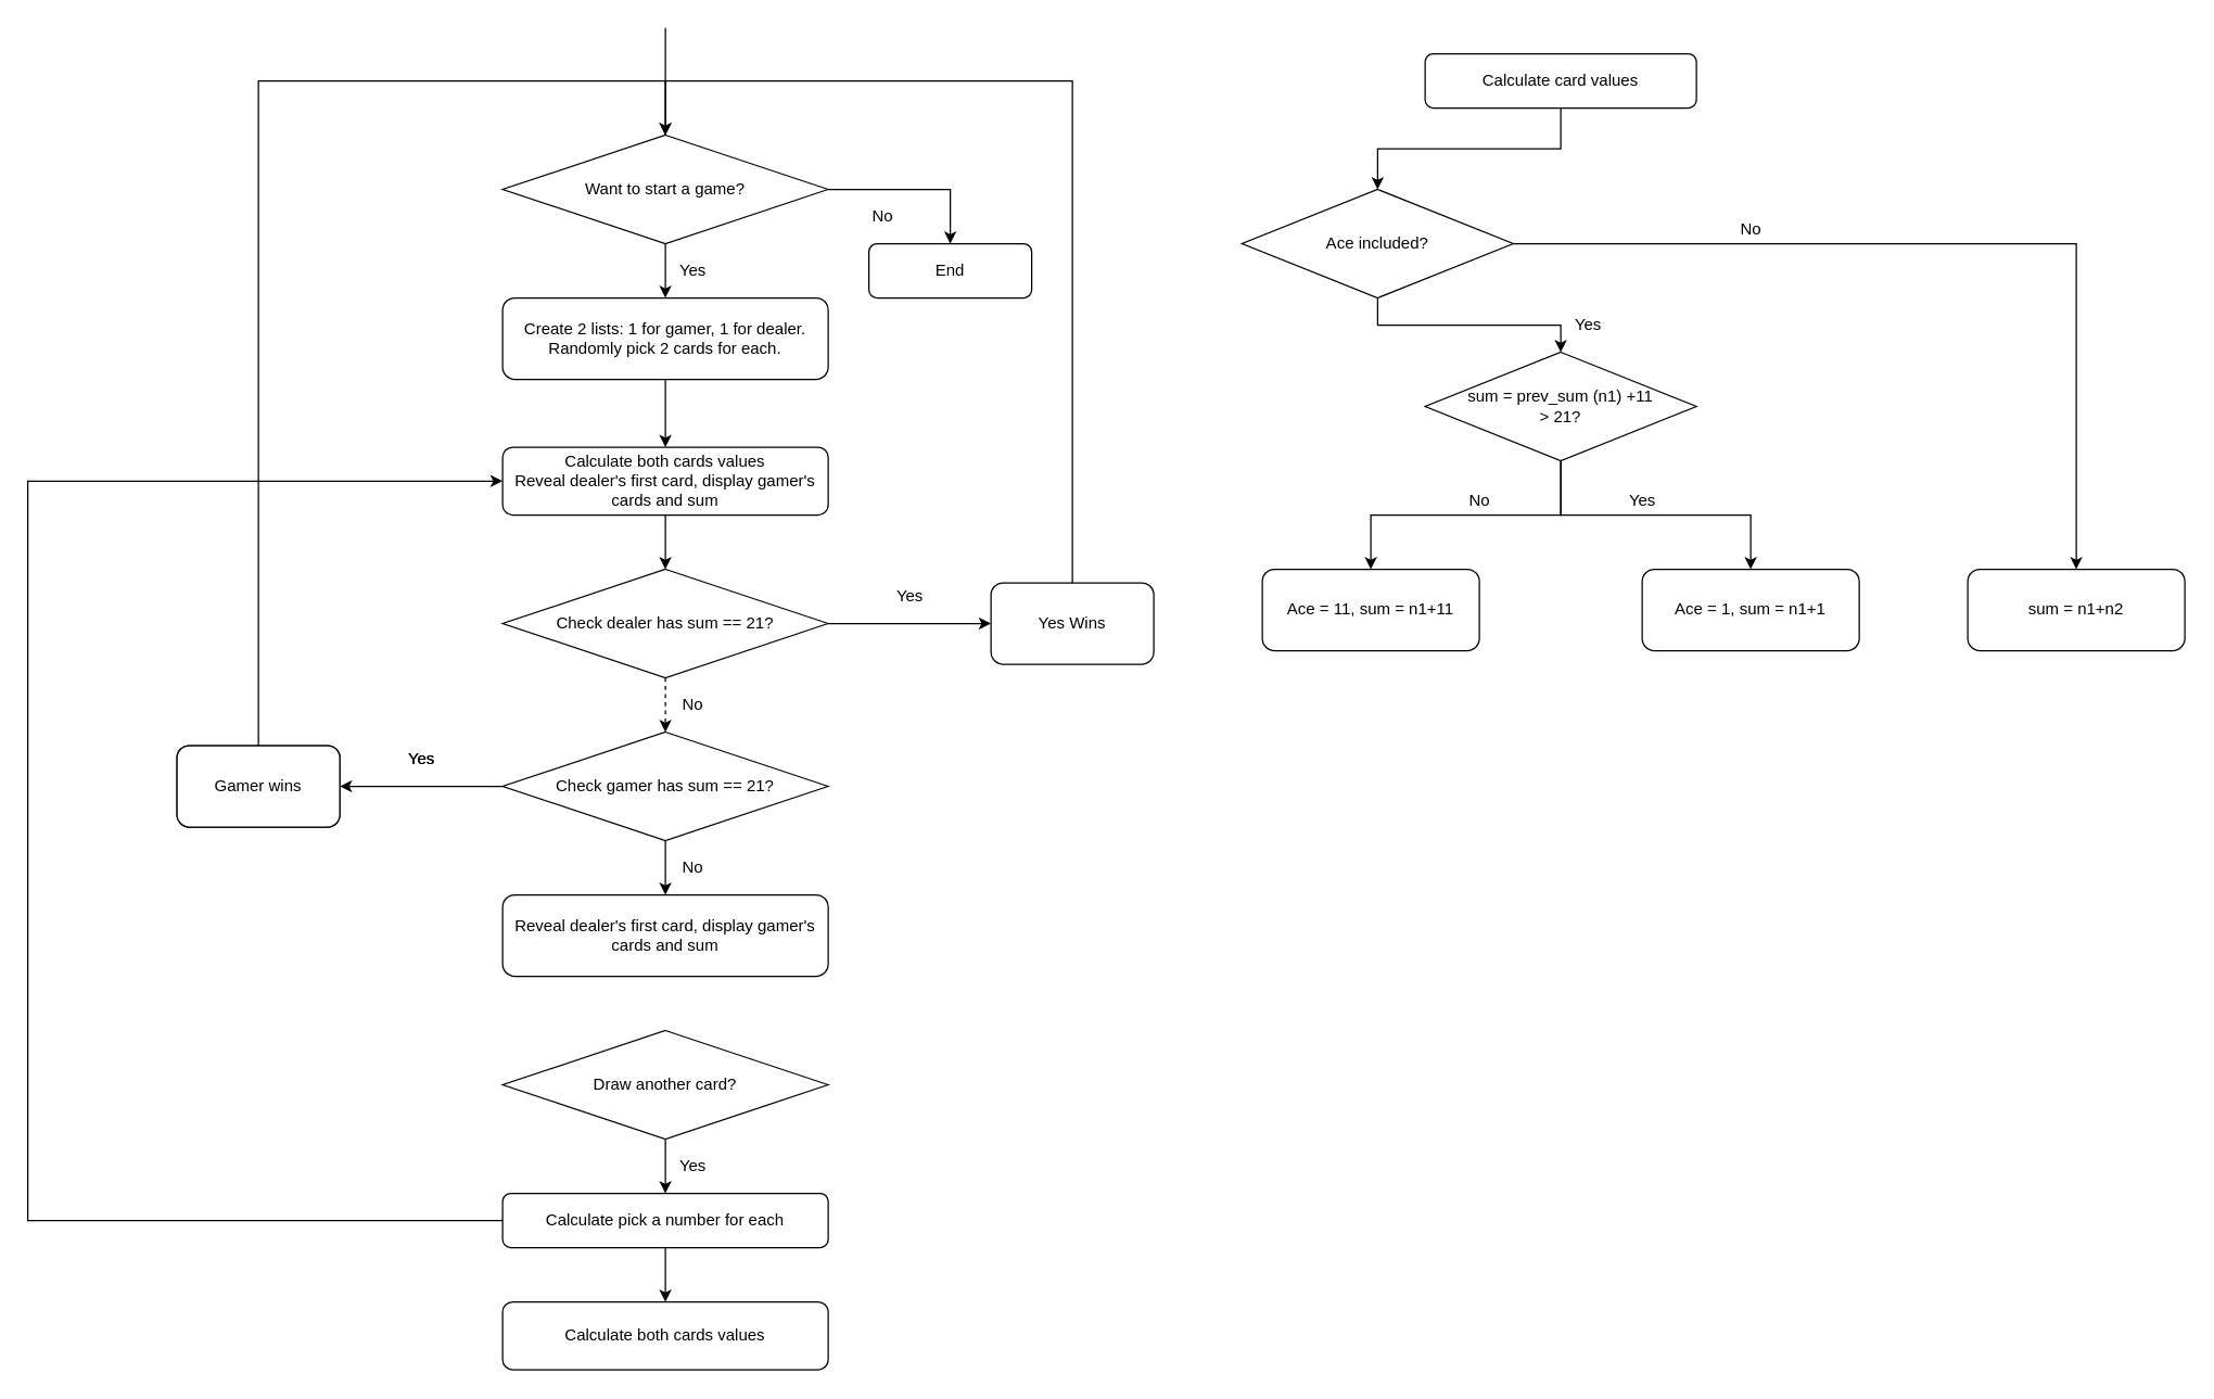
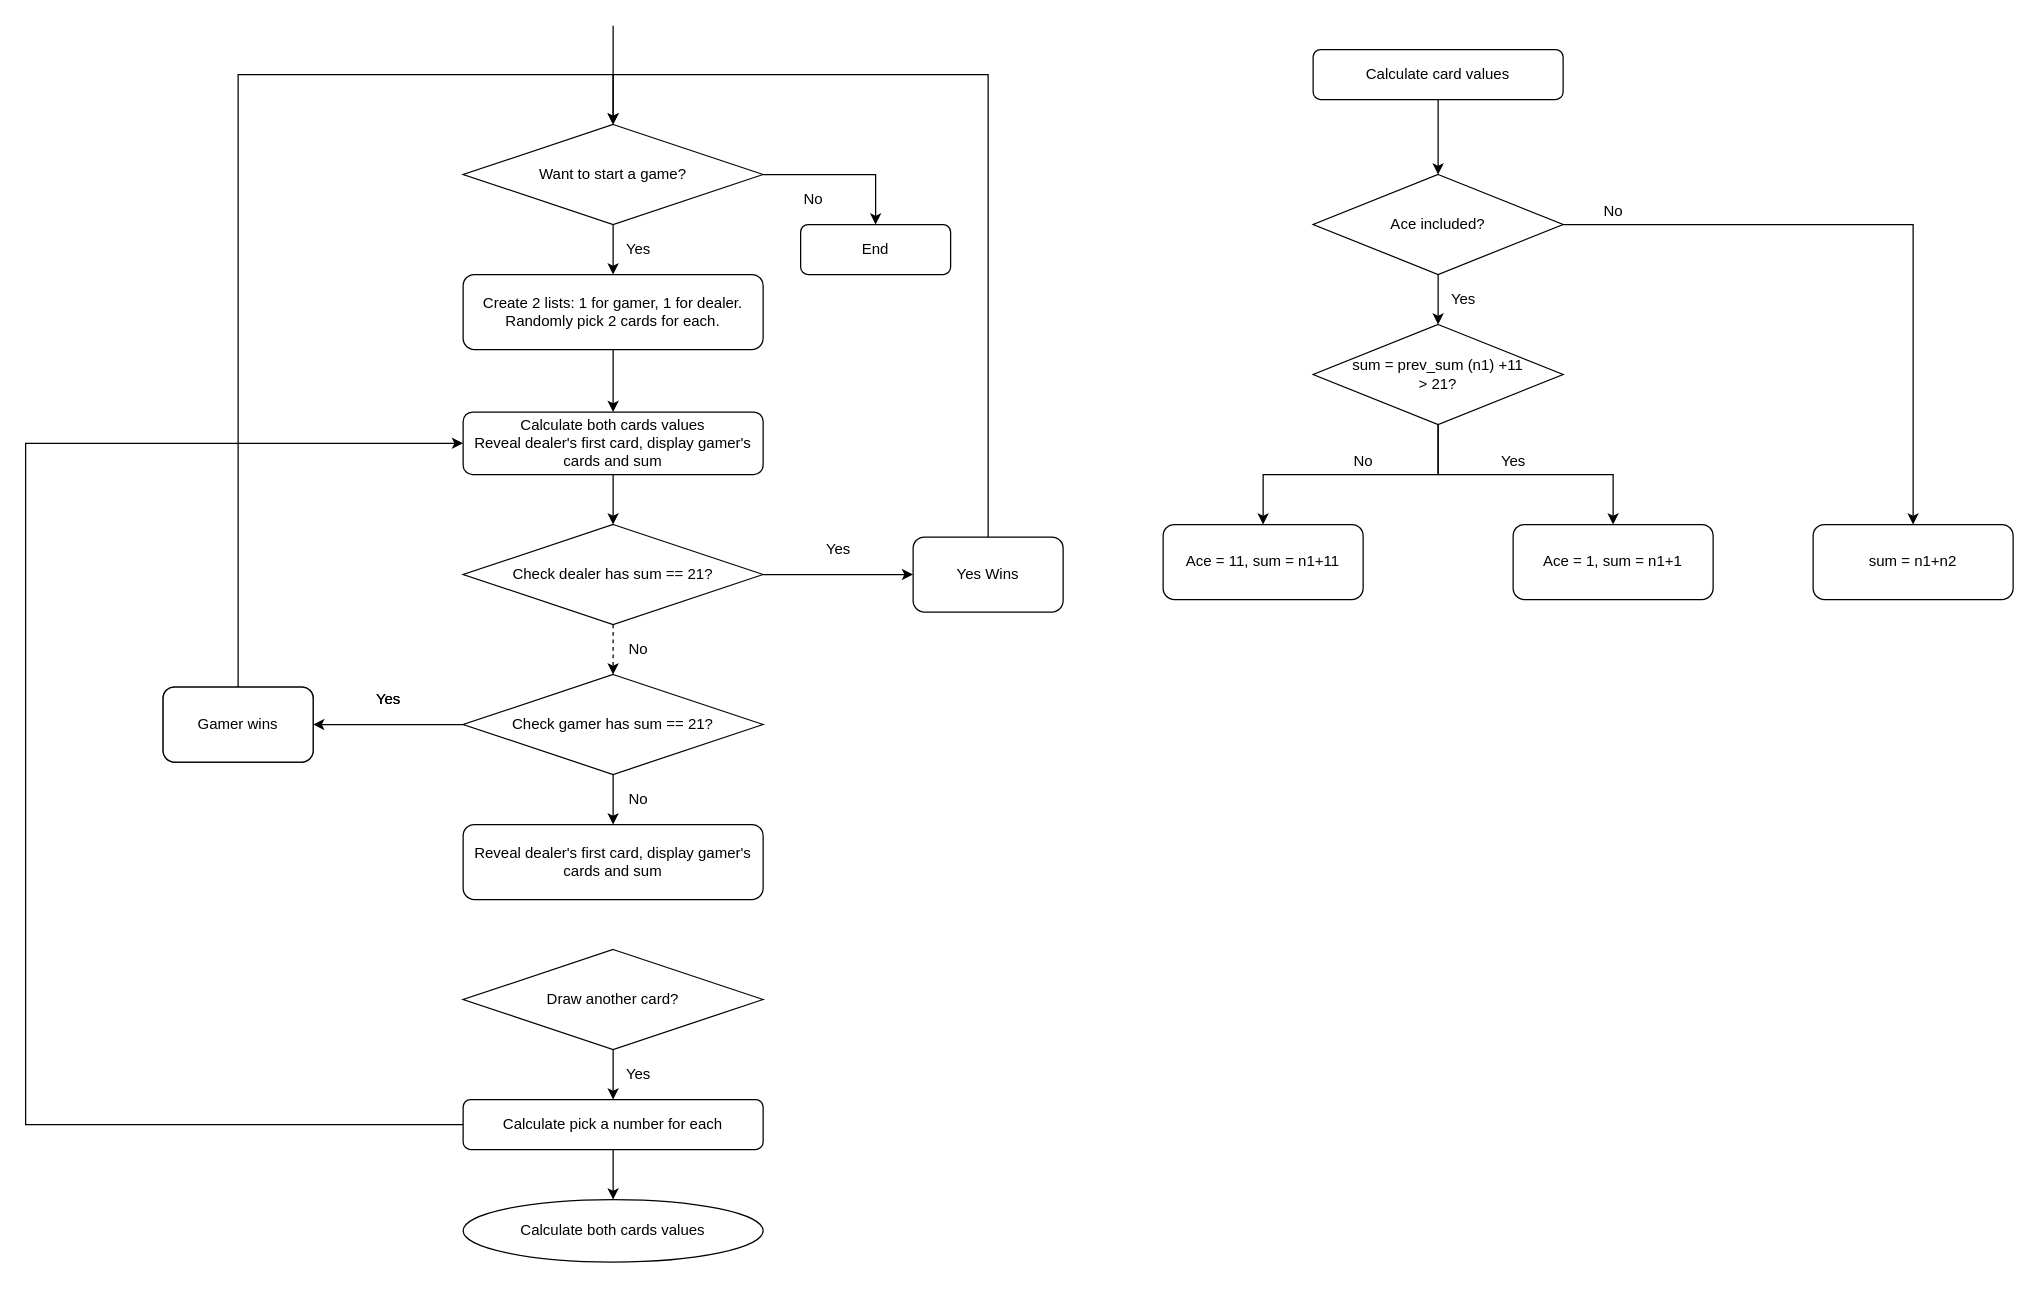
  <mxCell id="0" />
  <mxCell id="1" parent="0" />
  <mxCell id="2" style="edgeStyle=orthogonalEdgeStyle;rounded=0;orthogonalLoop=1;jettySize=auto;html=1;exitX=0.5;exitY=1;exitDx=0;exitDy=0;entryX=0.5;entryY=0;entryDx=0;entryDy=0;" edge="1" parent="1" source="4" target="6"><mxGeometry relative="1" as="geometry" /></mxCell>
  <mxCell id="3" style="edgeStyle=orthogonalEdgeStyle;rounded=0;orthogonalLoop=1;jettySize=auto;html=1;exitX=1;exitY=0.5;exitDx=0;exitDy=0;entryX=0.5;entryY=0;entryDx=0;entryDy=0;" edge="1" parent="1" source="4" target="21"><mxGeometry relative="1" as="geometry" /></mxCell>
  <mxCell id="4" value="Want to start a game?" style="rhombus;whiteSpace=wrap;html=1;" vertex="1" parent="1"><mxGeometry x="370" y="99" width="240" height="80" as="geometry" /></mxCell>
  <mxCell id="5" style="edgeStyle=orthogonalEdgeStyle;rounded=0;orthogonalLoop=1;jettySize=auto;html=1;exitX=0.5;exitY=1;exitDx=0;exitDy=0;" edge="1" parent="1" source="6" target="31"><mxGeometry relative="1" as="geometry" /></mxCell>
  <mxCell id="6" value="Create 2 lists: 1 for gamer, 1 for dealer.&lt;br&gt;Randomly pick 2 cards for each." style="rounded=1;whiteSpace=wrap;html=1;" vertex="1" parent="1"><mxGeometry x="370" y="219" width="240" height="60" as="geometry" /></mxCell>
  <mxCell id="7" style="edgeStyle=orthogonalEdgeStyle;rounded=0;orthogonalLoop=1;jettySize=auto;html=1;exitX=0.5;exitY=1;exitDx=0;exitDy=0;entryX=0.5;entryY=0;entryDx=0;entryDy=0;dashed=1;" edge="1" parent="1" source="9" target="12"><mxGeometry relative="1" as="geometry" /></mxCell>
  <mxCell id="8" style="edgeStyle=orthogonalEdgeStyle;rounded=0;orthogonalLoop=1;jettySize=auto;html=1;exitX=1;exitY=0.5;exitDx=0;exitDy=0;entryX=0;entryY=0.5;entryDx=0;entryDy=0;" edge="1" parent="1" source="9" target="16"><mxGeometry relative="1" as="geometry" /></mxCell>
  <mxCell id="9" value="Check dealer has sum == 21?" style="rhombus;whiteSpace=wrap;html=1;" vertex="1" parent="1"><mxGeometry x="370" y="419" width="240" height="80" as="geometry" /></mxCell>
  <mxCell id="10" style="edgeStyle=orthogonalEdgeStyle;rounded=0;orthogonalLoop=1;jettySize=auto;html=1;exitX=0;exitY=0.5;exitDx=0;exitDy=0;entryX=1;entryY=0.5;entryDx=0;entryDy=0;" edge="1" parent="1" source="12" target="19"><mxGeometry relative="1" as="geometry" /></mxCell>
  <mxCell id="11" style="edgeStyle=orthogonalEdgeStyle;rounded=0;orthogonalLoop=1;jettySize=auto;html=1;exitX=0.5;exitY=1;exitDx=0;exitDy=0;entryX=0.5;entryY=0;entryDx=0;entryDy=0;" edge="1" parent="1" source="12" target="51"><mxGeometry relative="1" as="geometry" /></mxCell>
  <mxCell id="12" value="Check gamer has sum == 21?" style="rhombus;whiteSpace=wrap;html=1;" vertex="1" parent="1"><mxGeometry x="370" y="539" width="240" height="80" as="geometry" /></mxCell>
  <mxCell id="13" value="Yes" style="text;html=1;align=center;verticalAlign=middle;resizable=0;points=[];autosize=1;strokeColor=none;fillColor=none;" vertex="1" parent="1"><mxGeometry x="490" y="189" width="40" height="20" as="geometry" /></mxCell>
  <mxCell id="14" value="No" style="text;html=1;align=center;verticalAlign=middle;resizable=0;points=[];autosize=1;strokeColor=none;fillColor=none;" vertex="1" parent="1"><mxGeometry x="495" y="509" width="30" height="20" as="geometry" /></mxCell>
  <mxCell id="15" style="edgeStyle=orthogonalEdgeStyle;rounded=0;orthogonalLoop=1;jettySize=auto;html=1;exitX=0.5;exitY=0;exitDx=0;exitDy=0;entryX=0.5;entryY=0;entryDx=0;entryDy=0;" edge="1" parent="1" source="16" target="4"><mxGeometry relative="1" as="geometry"><Array as="points"><mxPoint x="790" y="59" /><mxPoint x="490" y="59" /></Array></mxGeometry></mxCell>
  <mxCell id="16" value="Yes Wins" style="rounded=1;whiteSpace=wrap;html=1;" vertex="1" parent="1"><mxGeometry x="730" y="429" width="120" height="60" as="geometry" /></mxCell>
  <mxCell id="17" value="Yes" style="text;html=1;align=center;verticalAlign=middle;resizable=0;points=[];autosize=1;strokeColor=none;fillColor=none;" vertex="1" parent="1"><mxGeometry x="650" y="429" width="40" height="20" as="geometry" /></mxCell>
  <mxCell id="18" style="edgeStyle=orthogonalEdgeStyle;rounded=0;orthogonalLoop=1;jettySize=auto;html=1;exitX=0.5;exitY=0;exitDx=0;exitDy=0;entryX=0.5;entryY=0;entryDx=0;entryDy=0;" edge="1" parent="1" source="19" target="4"><mxGeometry relative="1" as="geometry"><Array as="points"><mxPoint x="190" y="59" /><mxPoint x="490" y="59" /></Array></mxGeometry></mxCell>
  <mxCell id="19" value="Gamer wins" style="rounded=1;whiteSpace=wrap;html=1;" vertex="1" parent="1"><mxGeometry x="130" y="549" width="120" height="60" as="geometry" /></mxCell>
  <mxCell id="20" value="Yes" style="text;html=1;align=center;verticalAlign=middle;resizable=0;points=[];autosize=1;strokeColor=none;fillColor=none;" vertex="1" parent="1"><mxGeometry x="290" y="549" width="40" height="20" as="geometry" /></mxCell>
  <mxCell id="21" value="End" style="rounded=1;whiteSpace=wrap;html=1;" vertex="1" parent="1"><mxGeometry x="640" y="179" width="120" height="40" as="geometry" /></mxCell>
  <mxCell id="22" value="No" style="text;html=1;align=center;verticalAlign=middle;resizable=0;points=[];autosize=1;strokeColor=none;fillColor=none;" vertex="1" parent="1"><mxGeometry x="635" y="149" width="30" height="20" as="geometry" /></mxCell>
  <mxCell id="23" style="edgeStyle=orthogonalEdgeStyle;rounded=0;orthogonalLoop=1;jettySize=auto;html=1;exitX=0.5;exitY=1;exitDx=0;exitDy=0;entryX=0.5;entryY=0;entryDx=0;entryDy=0;" edge="1" parent="1" source="24" target="27"><mxGeometry relative="1" as="geometry" /></mxCell>
  <mxCell id="24" value="Draw another card?" style="rhombus;whiteSpace=wrap;html=1;" vertex="1" parent="1"><mxGeometry x="370" y="759" width="240" height="80" as="geometry" /></mxCell>
  <mxCell id="25" style="edgeStyle=orthogonalEdgeStyle;rounded=0;orthogonalLoop=1;jettySize=auto;html=1;exitX=0.5;exitY=1;exitDx=0;exitDy=0;entryX=0.5;entryY=0;entryDx=0;entryDy=0;" edge="1" parent="1" source="27" target="50"><mxGeometry relative="1" as="geometry" /></mxCell>
  <mxCell id="26" style="edgeStyle=orthogonalEdgeStyle;rounded=0;orthogonalLoop=1;jettySize=auto;html=1;exitX=0;exitY=0.5;exitDx=0;exitDy=0;entryX=0;entryY=0.5;entryDx=0;entryDy=0;" edge="1" parent="1" source="27" target="31"><mxGeometry relative="1" as="geometry"><Array as="points"><mxPoint x="20" y="899" /><mxPoint x="20" y="354" /></Array></mxGeometry></mxCell>
  <mxCell id="27" value="Calculate pick a number for each" style="rounded=1;whiteSpace=wrap;html=1;" vertex="1" parent="1"><mxGeometry x="370" y="879" width="240" height="40" as="geometry" /></mxCell>
  <mxCell id="28" value="No" style="text;html=1;align=center;verticalAlign=middle;resizable=0;points=[];autosize=1;strokeColor=none;fillColor=none;" vertex="1" parent="1"><mxGeometry x="495" y="629" width="30" height="20" as="geometry" /></mxCell>
  <mxCell id="29" value="Yes" style="text;html=1;align=center;verticalAlign=middle;resizable=0;points=[];autosize=1;strokeColor=none;fillColor=none;" vertex="1" parent="1"><mxGeometry x="490" y="849" width="40" height="20" as="geometry" /></mxCell>
  <mxCell id="30" style="edgeStyle=orthogonalEdgeStyle;rounded=0;orthogonalLoop=1;jettySize=auto;html=1;exitX=0.5;exitY=1;exitDx=0;exitDy=0;entryX=0.5;entryY=0;entryDx=0;entryDy=0;" edge="1" parent="1" source="31" target="9"><mxGeometry relative="1" as="geometry" /></mxCell>
  <mxCell id="31" value="Calculate both cards values&lt;br&gt;Reveal dealer's first card, display gamer's cards and sum" style="rounded=1;whiteSpace=wrap;html=1;" vertex="1" parent="1"><mxGeometry x="370" y="329" width="240" height="50" as="geometry" /></mxCell>
  <mxCell id="32" style="edgeStyle=orthogonalEdgeStyle;rounded=0;orthogonalLoop=1;jettySize=auto;html=1;exitX=0.5;exitY=1;exitDx=0;exitDy=0;entryX=0.5;entryY=0;entryDx=0;entryDy=0;" edge="1" parent="1" source="33" target="36"><mxGeometry relative="1" as="geometry" /></mxCell>
  <mxCell id="33" value="Calculate card values" style="rounded=1;whiteSpace=wrap;html=1;" vertex="1" parent="1"><mxGeometry x="1050" y="39" width="200" height="40" as="geometry" /></mxCell>
  <mxCell id="34" style="edgeStyle=orthogonalEdgeStyle;rounded=0;orthogonalLoop=1;jettySize=auto;html=1;exitX=0.5;exitY=1;exitDx=0;exitDy=0;entryX=0.5;entryY=0;entryDx=0;entryDy=0;" edge="1" parent="1" source="36" target="40"><mxGeometry relative="1" as="geometry" /></mxCell>
  <mxCell id="35" style="edgeStyle=orthogonalEdgeStyle;rounded=0;orthogonalLoop=1;jettySize=auto;html=1;exitX=1;exitY=0.5;exitDx=0;exitDy=0;entryX=0.5;entryY=0;entryDx=0;entryDy=0;" edge="1" parent="1" source="36" target="45"><mxGeometry relative="1" as="geometry" /></mxCell>
- <mxCell id="36" value="Ace included?" style="rhombus;whiteSpace=wrap;html=1;" vertex="1" parent="1"><mxGeometry x="915" y="139" width="200" height="80" as="geometry" /></mxCell>
+ <mxCell id="36" value="Ace included?" style="rhombus;whiteSpace=wrap;html=1;" vertex="1" parent="1"><mxGeometry x="1050" y="139" width="200" height="80" as="geometry" /></mxCell>
  <mxCell id="37" value="Ace = 11, sum = n1+11" style="rounded=1;whiteSpace=wrap;html=1;" vertex="1" parent="1"><mxGeometry x="930" y="419" width="160" height="60" as="geometry" /></mxCell>
  <mxCell id="38" style="edgeStyle=orthogonalEdgeStyle;rounded=0;orthogonalLoop=1;jettySize=auto;html=1;exitX=0.5;exitY=1;exitDx=0;exitDy=0;entryX=0.5;entryY=0;entryDx=0;entryDy=0;" edge="1" parent="1" source="40" target="37"><mxGeometry relative="1" as="geometry" /></mxCell>
  <mxCell id="39" style="edgeStyle=orthogonalEdgeStyle;rounded=0;orthogonalLoop=1;jettySize=auto;html=1;exitX=0.5;exitY=1;exitDx=0;exitDy=0;entryX=0.5;entryY=0;entryDx=0;entryDy=0;" edge="1" parent="1" source="40" target="42"><mxGeometry relative="1" as="geometry" /></mxCell>
  <mxCell id="40" value="sum = prev_sum (n1) +11&lt;br&gt;&amp;gt; 21?" style="rhombus;whiteSpace=wrap;html=1;" vertex="1" parent="1"><mxGeometry x="1050" y="259" width="200" height="80" as="geometry" /></mxCell>
  <mxCell id="41" value="Yes" style="text;html=1;align=center;verticalAlign=middle;resizable=0;points=[];autosize=1;strokeColor=none;fillColor=none;" vertex="1" parent="1"><mxGeometry x="1150" y="229" width="40" height="20" as="geometry" /></mxCell>
  <mxCell id="42" value="Ace = 1, sum = n1+1" style="rounded=1;whiteSpace=wrap;html=1;" vertex="1" parent="1"><mxGeometry x="1210" y="419" width="160" height="60" as="geometry" /></mxCell>
  <mxCell id="43" value="Yes" style="text;html=1;align=center;verticalAlign=middle;resizable=0;points=[];autosize=1;strokeColor=none;fillColor=none;" vertex="1" parent="1"><mxGeometry x="1190" y="359" width="40" height="20" as="geometry" /></mxCell>
  <mxCell id="44" value="No" style="text;html=1;align=center;verticalAlign=middle;resizable=0;points=[];autosize=1;strokeColor=none;fillColor=none;" vertex="1" parent="1"><mxGeometry x="1075" y="359" width="30" height="20" as="geometry" /></mxCell>
  <mxCell id="45" value="sum = n1+n2" style="rounded=1;whiteSpace=wrap;html=1;" vertex="1" parent="1"><mxGeometry x="1450" y="419" width="160" height="60" as="geometry" /></mxCell>
  <mxCell id="46" value="No" style="text;html=1;align=center;verticalAlign=middle;resizable=0;points=[];autosize=1;strokeColor=none;fillColor=none;" vertex="1" parent="1"><mxGeometry x="1275" y="159" width="30" height="20" as="geometry" /></mxCell>
  <mxCell id="47" value="Gamer wins" style="rounded=1;whiteSpace=wrap;html=1;" vertex="1" parent="1"><mxGeometry x="130" y="549" width="120" height="60" as="geometry" /></mxCell>
  <mxCell id="48" value="Yes" style="text;html=1;align=center;verticalAlign=middle;resizable=0;points=[];autosize=1;strokeColor=none;fillColor=none;" vertex="1" parent="1"><mxGeometry x="290" y="549" width="40" height="20" as="geometry" /></mxCell>
  <mxCell id="49" value="" style="endArrow=none;html=1;" edge="1" parent="1"><mxGeometry width="50" height="50" relative="1" as="geometry"><mxPoint x="490" y="60" as="sourcePoint" /><mxPoint x="490" y="20" as="targetPoint" /></mxGeometry></mxCell>
- <mxCell id="50" value="Calculate both cards values" style="rounded=1;whiteSpace=wrap;html=1;" vertex="1" parent="1"><mxGeometry x="370" y="959" width="240" height="50" as="geometry" /></mxCell>
+ <mxCell id="50" value="Calculate both cards values" style="ellipse;whiteSpace=wrap;html=1;" vertex="1" parent="1"><mxGeometry x="370" y="959" width="240" height="50" as="geometry" /></mxCell>
  <mxCell id="51" value="Reveal dealer's first card, display gamer's cards and sum" style="rounded=1;whiteSpace=wrap;html=1;" vertex="1" parent="1"><mxGeometry x="370" y="659" width="240" height="60" as="geometry" /></mxCell>
